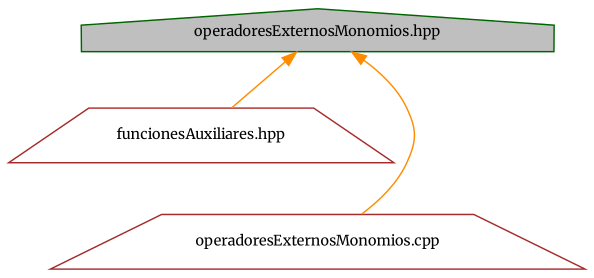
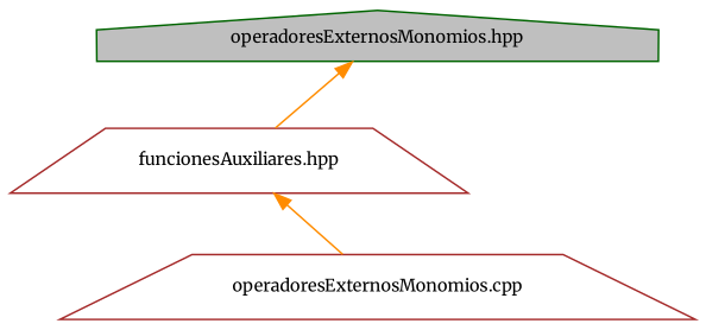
  digraph {
    fontname=Merriweather
    node [color=brown fillcolor=white fontname=Merriweather fontsize=10 shape=trapezium style=filled]
    edge [color=darkorange dir=back fontname=Merriweather fontsize=10 labelfontname=Helvetica labelfontsize=10 style=solid]
    n1 [color=darkgreen fillcolor=grey75 fontcolor=black height=0.2 label="operadoresExternosMonomios.hpp" shape=house width=0.4]
    n2 [height=0.2 label="funcionesAuxiliares.hpp" width=0.4]
    n3 [height=0.2 label="operadoresExternosMonomios.cpp" width=0.4]
    n1 -> n2
-   n1 -> n3
+   n2 -> n3
  }
